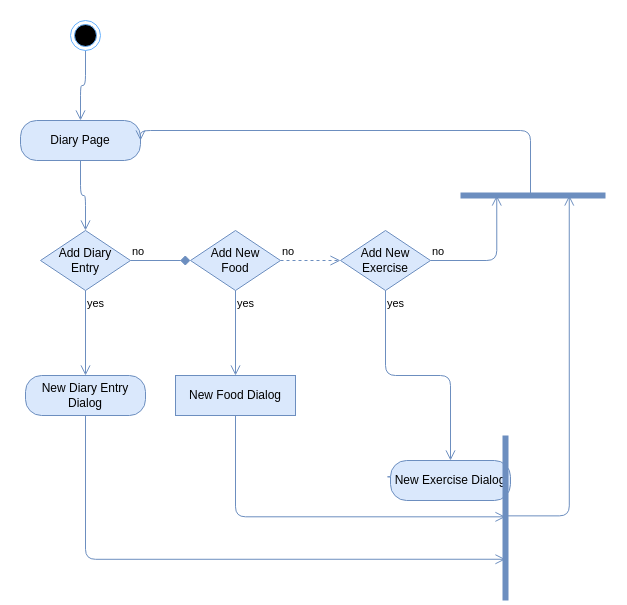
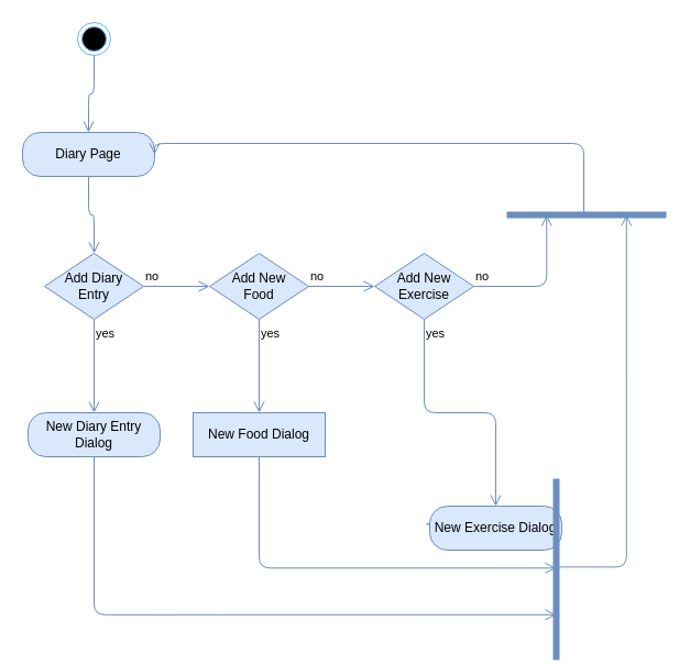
  <mxCell id="0" />
  <mxCell id="1" parent="0" />
  <mxCell id="2" style="edgeStyle=orthogonalEdgeStyle;orthogonalLoop=1;jettySize=auto;html=1;endArrow=open;endSize=8;strokeColor=#6c8ebf;fillColor=#dae8fc;" edge="1" parent="1" source="3" target="4"><mxGeometry relative="1" as="geometry" /></mxCell>
  <mxCell id="3" value="" style="ellipse;html=1;shape=endState;fillColor=#000000;strokeColor=#66B2FF;" vertex="1" parent="1"><mxGeometry x="70" y="20" width="30" height="30" as="geometry" /></mxCell>
  <mxCell id="4" value="Diary Page" style="rounded=1;whiteSpace=wrap;html=1;arcSize=40;fillColor=#dae8fc;strokeColor=#6c8ebf;" vertex="1" parent="1"><mxGeometry x="20" y="120" width="120" height="40" as="geometry" /></mxCell>
  <mxCell id="5" value="" style="edgeStyle=orthogonalEdgeStyle;html=1;verticalAlign=bottom;endArrow=open;endSize=8;strokeColor=#6c8ebf;entryX=0.5;entryY=0;entryDx=0;entryDy=0;fillColor=#dae8fc;" edge="1" source="4" parent="1" target="6"><mxGeometry relative="1" as="geometry"><mxPoint x="85" y="270" as="targetPoint" /></mxGeometry></mxCell>
  <mxCell id="6" value="Add Diary&lt;br&gt;Entry" style="rhombus;whiteSpace=wrap;html=1;fillColor=#dae8fc;strokeColor=#6c8ebf;" vertex="1" parent="1"><mxGeometry x="40" y="230" width="90" height="60" as="geometry" /></mxCell>
- <mxCell id="7" value="no" style="edgeStyle=orthogonalEdgeStyle;html=1;align=left;verticalAlign=bottom;endArrow=diamond;endSize=8;strokeColor=#6c8ebf;entryX=0;entryY=0.5;entryDx=0;entryDy=0;fillColor=#dae8fc;" edge="1" source="6" parent="1" target="9"><mxGeometry x="-1" relative="1" as="geometry"><mxPoint x="220" y="340" as="targetPoint" /></mxGeometry></mxCell>
+ <mxCell id="7" value="no" style="edgeStyle=orthogonalEdgeStyle;html=1;align=left;verticalAlign=bottom;endArrow=open;endSize=8;strokeColor=#6c8ebf;entryX=0;entryY=0.5;entryDx=0;entryDy=0;fillColor=#dae8fc;" edge="1" source="6" parent="1" target="9"><mxGeometry x="-1" relative="1" as="geometry"><mxPoint x="220" y="340" as="targetPoint" /></mxGeometry></mxCell>
  <mxCell id="8" value="yes" style="edgeStyle=orthogonalEdgeStyle;html=1;align=left;verticalAlign=top;endArrow=open;endSize=8;strokeColor=#6c8ebf;fillColor=#dae8fc;entryX=0.5;entryY=0;entryDx=0;entryDy=0;" edge="1" source="6" parent="1" target="20"><mxGeometry x="-1" relative="1" as="geometry"><mxPoint x="85" y="420" as="targetPoint" /></mxGeometry></mxCell>
  <mxCell id="9" value="Add New&lt;br&gt;Food" style="rhombus;whiteSpace=wrap;html=1;fillColor=#dae8fc;strokeColor=#6c8ebf;" vertex="1" parent="1"><mxGeometry x="190" y="230" width="90" height="60" as="geometry" /></mxCell>
- <mxCell id="10" value="no" style="edgeStyle=orthogonalEdgeStyle;html=1;align=left;verticalAlign=bottom;endArrow=open;endSize=8;strokeColor=#6c8ebf;entryX=0;entryY=0.5;entryDx=0;entryDy=0;fillColor=#dae8fc;dashed=1;" edge="1" source="9" parent="1" target="12"><mxGeometry x="-1" relative="1" as="geometry"><mxPoint x="320" y="310" as="targetPoint" /></mxGeometry></mxCell>
+ <mxCell id="10" value="no" style="edgeStyle=orthogonalEdgeStyle;html=1;align=left;verticalAlign=bottom;endArrow=open;endSize=8;strokeColor=#6c8ebf;entryX=0;entryY=0.5;entryDx=0;entryDy=0;fillColor=#dae8fc;" edge="1" source="9" parent="1" target="12"><mxGeometry x="-1" relative="1" as="geometry"><mxPoint x="320" y="310" as="targetPoint" /></mxGeometry></mxCell>
  <mxCell id="11" value="yes" style="edgeStyle=orthogonalEdgeStyle;html=1;align=left;verticalAlign=top;endArrow=open;endSize=8;strokeColor=#6c8ebf;fillColor=#dae8fc;entryX=0.5;entryY=0;entryDx=0;entryDy=0;" edge="1" source="9" parent="1" target="18"><mxGeometry x="-1" relative="1" as="geometry"><mxPoint x="235" y="420" as="targetPoint" /></mxGeometry></mxCell>
  <mxCell id="12" value="Add New&lt;br&gt;Exercise" style="rhombus;whiteSpace=wrap;html=1;fillColor=#dae8fc;strokeColor=#6c8ebf;" vertex="1" parent="1"><mxGeometry x="340" y="230" width="90" height="60" as="geometry" /></mxCell>
  <mxCell id="13" value="no" style="edgeStyle=orthogonalEdgeStyle;html=1;align=left;verticalAlign=bottom;endArrow=open;endSize=8;strokeColor=#6c8ebf;entryX=0.75;entryY=0.5;entryDx=0;entryDy=0;entryPerimeter=0;fillColor=#dae8fc;" edge="1" source="12" parent="1" target="15"><mxGeometry x="-1" relative="1" as="geometry"><mxPoint x="540" y="320" as="targetPoint" /><Array as="points"><mxPoint x="496" y="260" /></Array></mxGeometry></mxCell>
  <mxCell id="14" value="yes" style="edgeStyle=orthogonalEdgeStyle;html=1;align=left;verticalAlign=top;endArrow=open;endSize=8;strokeColor=#6c8ebf;fillColor=#dae8fc;entryX=0.5;entryY=0;entryDx=0;entryDy=0;" edge="1" source="12" parent="1" target="22"><mxGeometry x="-1" relative="1" as="geometry"><mxPoint x="385" y="420" as="targetPoint" /></mxGeometry></mxCell>
  <mxCell id="15" value="" style="shape=line;html=1;strokeWidth=6;strokeColor=#6c8ebf;fillColor=#dae8fc;rotation=-180;" vertex="1" parent="1"><mxGeometry x="460" y="190" width="145" height="10" as="geometry" /></mxCell>
  <mxCell id="16" value="" style="edgeStyle=orthogonalEdgeStyle;html=1;verticalAlign=bottom;endArrow=open;endSize=8;strokeColor=#6c8ebf;entryX=1;entryY=0.5;entryDx=0;entryDy=0;fillColor=#dae8fc;" edge="1" parent="1" target="4"><mxGeometry relative="1" as="geometry"><mxPoint x="150" y="180" as="targetPoint" /><mxPoint x="530" y="195" as="sourcePoint" /><Array as="points"><mxPoint x="530" y="130" /></Array></mxGeometry></mxCell>
  <mxCell id="17" style="edgeStyle=orthogonalEdgeStyle;rounded=1;orthogonalLoop=1;jettySize=auto;html=1;entryX=0.507;entryY=0.5;entryDx=0;entryDy=0;entryPerimeter=0;endArrow=open;endSize=8;strokeColor=#6c8ebf;fillColor=#dae8fc;" edge="1" parent="1" source="18" target="23"><mxGeometry relative="1" as="geometry"><Array as="points"><mxPoint x="235" y="516" /></Array></mxGeometry></mxCell>
  <mxCell id="18" value="New Food Dialog" style="whiteSpace=wrap;html=1;arcSize=40;fillColor=#dae8fc;strokeColor=#6c8ebf;rounded=0;" vertex="1" parent="1"><mxGeometry x="175" y="375" width="120" height="40" as="geometry" /></mxCell>
  <mxCell id="19" style="edgeStyle=orthogonalEdgeStyle;rounded=1;orthogonalLoop=1;jettySize=auto;html=1;entryX=0.25;entryY=0.5;entryDx=0;entryDy=0;entryPerimeter=0;endArrow=open;endSize=8;strokeColor=#6c8ebf;fillColor=#dae8fc;" edge="1" parent="1" source="20" target="23"><mxGeometry relative="1" as="geometry"><Array as="points"><mxPoint x="85" y="559" /></Array></mxGeometry></mxCell>
  <mxCell id="20" value="New Diary Entry Dialog" style="rounded=1;whiteSpace=wrap;html=1;arcSize=40;fillColor=#dae8fc;strokeColor=#6c8ebf;" vertex="1" parent="1"><mxGeometry x="25" y="375" width="120" height="40" as="geometry" /></mxCell>
  <mxCell id="21" style="edgeStyle=orthogonalEdgeStyle;rounded=1;orthogonalLoop=1;jettySize=auto;html=1;entryX=0.75;entryY=0.5;entryDx=0;entryDy=0;entryPerimeter=0;endArrow=open;endSize=8;strokeColor=#6c8ebf;fillColor=#dae8fc;" edge="1" parent="1" source="22" target="23"><mxGeometry relative="1" as="geometry"><Array as="points"><mxPoint x="385" y="476" /></Array></mxGeometry></mxCell>
  <mxCell id="22" value="New Exercise Dialog" style="rounded=1;whiteSpace=wrap;html=1;arcSize=40;fillColor=#dae8fc;strokeColor=#6c8ebf;" vertex="1" parent="1"><mxGeometry x="390" y="460" width="120" height="40" as="geometry" /></mxCell>
  <mxCell id="23" value="" style="shape=line;html=1;strokeWidth=6;strokeColor=#6c8ebf;fillColor=#dae8fc;rotation=-90;" vertex="1" parent="1"><mxGeometry x="422.5" y="512.5" width="165" height="10" as="geometry" /></mxCell>
  <mxCell id="24" value="" style="edgeStyle=orthogonalEdgeStyle;html=1;verticalAlign=bottom;endArrow=open;endSize=8;strokeColor=#6c8ebf;entryX=0.25;entryY=0.5;entryDx=0;entryDy=0;entryPerimeter=0;fillColor=#dae8fc;rounded=1;exitX=0.513;exitY=0.5;exitDx=0;exitDy=0;exitPerimeter=0;" edge="1" source="23" parent="1" target="15"><mxGeometry relative="1" as="geometry"><mxPoint x="690" y="510" as="targetPoint" /><mxPoint x="533" y="516" as="sourcePoint" /><Array as="points"><mxPoint x="569" y="515" /></Array></mxGeometry></mxCell>
